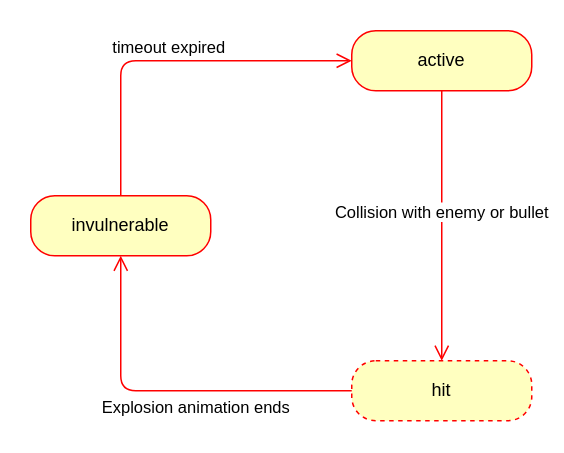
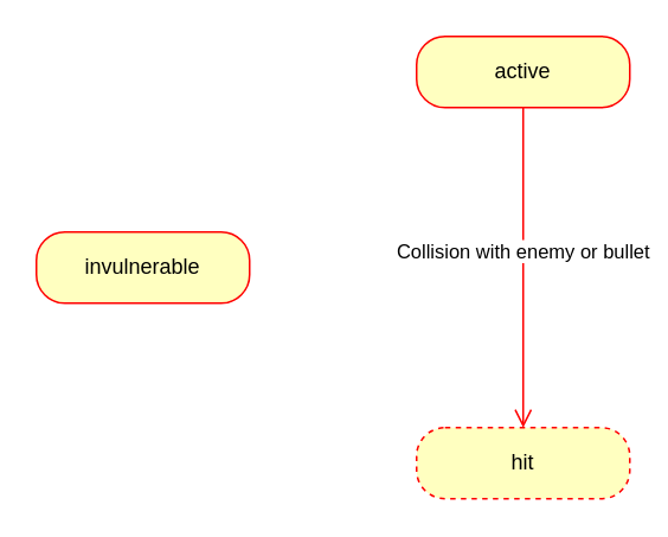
  <mxCell id="0" />
  <mxCell id="1" parent="0" />
  <mxCell id="2" value="active" style="rounded=1;whiteSpace=wrap;html=1;arcSize=40;fontColor=#000000;fillColor=#ffffc0;strokeColor=#ff0000;" vertex="1" parent="1"><mxGeometry x="234" y="20" width="120" height="40" as="geometry" /></mxCell>
  <mxCell id="3" value="Collision with enemy or bullet" style="edgeStyle=orthogonalEdgeStyle;html=1;verticalAlign=bottom;endArrow=open;endSize=8;strokeColor=#ff0000;" edge="1" source="2" parent="1" target="4"><mxGeometry relative="1" as="geometry"><mxPoint x="320" y="160" as="targetPoint" /></mxGeometry></mxCell>
  <mxCell id="4" value="hit" style="rounded=1;whiteSpace=wrap;html=1;arcSize=40;fontColor=#000000;fillColor=#ffffc0;strokeColor=#ff0000;dashed=1;" vertex="1" parent="1"><mxGeometry x="234" y="240" width="120" height="40" as="geometry" /></mxCell>
  <mxCell id="5" value="invulnerable" style="rounded=1;whiteSpace=wrap;html=1;arcSize=40;fontColor=#000000;fillColor=#ffffc0;strokeColor=#ff0000;" vertex="1" parent="1"><mxGeometry x="20" y="130" width="120" height="40" as="geometry" /></mxCell>
- <mxCell id="6" value="Explosion animation ends" style="edgeStyle=orthogonalEdgeStyle;html=1;verticalAlign=bottom;endArrow=open;endSize=8;strokeColor=#ff0000;exitX=0;exitY=0.5;exitDx=0;exitDy=0;entryX=0.5;entryY=1;entryDx=0;entryDy=0;" edge="1" parent="1" source="4" target="5"><mxGeometry x="-0.147" y="20" relative="1" as="geometry"><mxPoint x="294" y="480" as="targetPoint" /><mxPoint x="294" y="300" as="sourcePoint" /><mxPoint as="offset" /></mxGeometry></mxCell>
- <mxCell id="7" value="timeout expired" style="edgeStyle=orthogonalEdgeStyle;html=1;verticalAlign=bottom;endArrow=open;endSize=8;strokeColor=#ff0000;exitX=0.5;exitY=0;exitDx=0;exitDy=0;entryX=0;entryY=0.5;entryDx=0;entryDy=0;" edge="1" parent="1" source="5" target="2"><mxGeometry relative="1" as="geometry"><mxPoint x="-20" y="-5" as="targetPoint" /><mxPoint x="134" y="85" as="sourcePoint" /></mxGeometry></mxCell>
